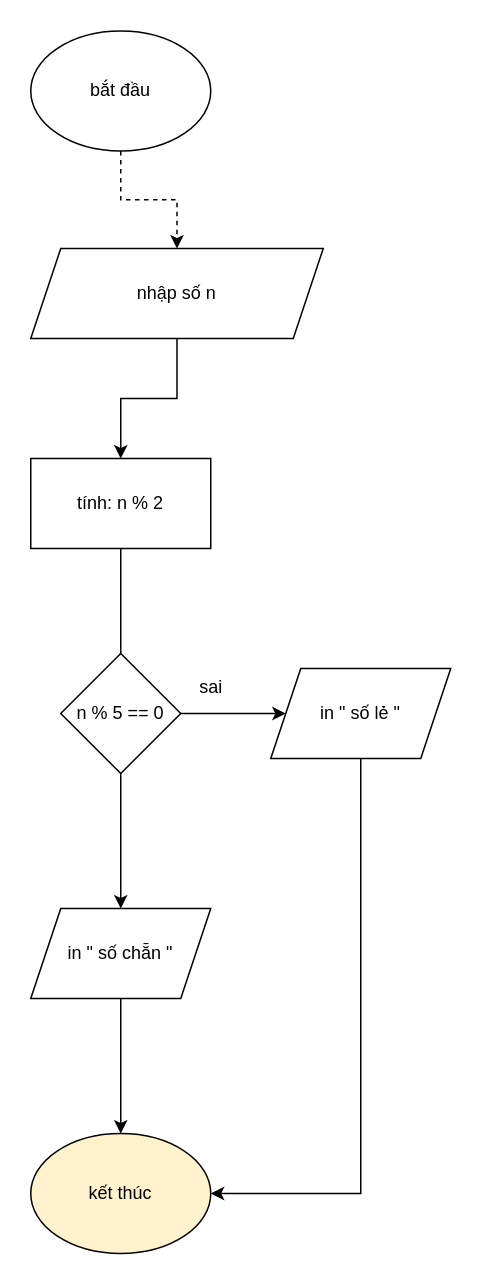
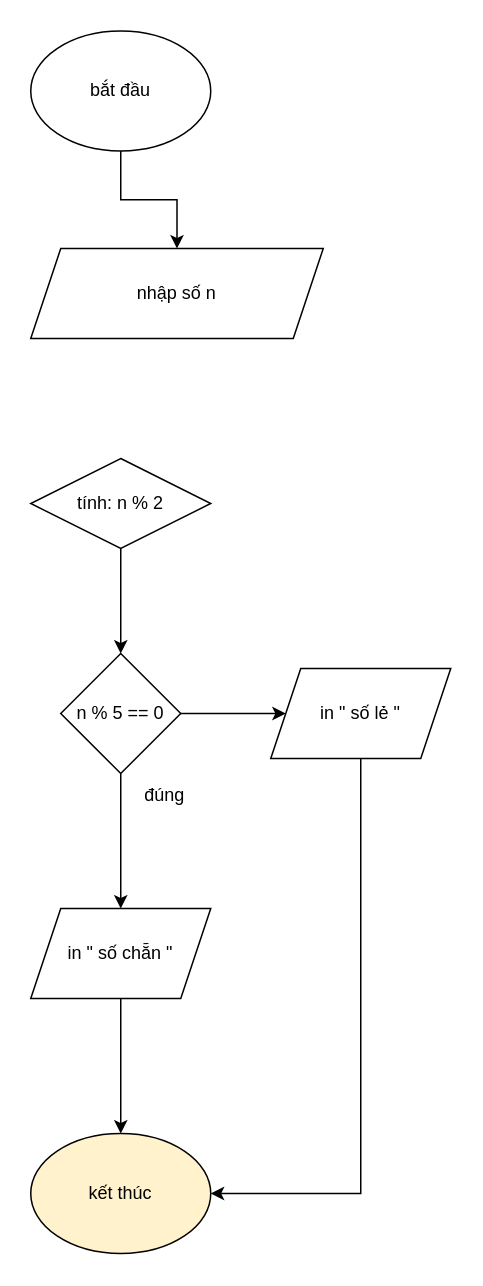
  <mxCell id="0" />
  <mxCell id="1" parent="0" />
- <mxCell id="2" value="" style="edgeStyle=orthogonalEdgeStyle;rounded=0;orthogonalLoop=1;jettySize=auto;html=1;dashed=1;" edge="1" parent="1" source="3" target="5"><mxGeometry relative="1" as="geometry" /></mxCell>
+ <mxCell id="2" value="" style="edgeStyle=orthogonalEdgeStyle;rounded=0;orthogonalLoop=1;jettySize=auto;html=1;" edge="1" parent="1" source="3" target="5"><mxGeometry relative="1" as="geometry" /></mxCell>
  <mxCell id="3" value="bắt đầu" style="ellipse;whiteSpace=wrap;html=1;" vertex="1" parent="1"><mxGeometry x="20" y="20" width="120" height="80" as="geometry" /></mxCell>
- <mxCell id="4" value="" style="edgeStyle=orthogonalEdgeStyle;rounded=0;orthogonalLoop=1;jettySize=auto;html=1;" edge="1" parent="1" source="5" target="7"><mxGeometry relative="1" as="geometry" /></mxCell>
  <mxCell id="5" value="nhập số n" style="shape=parallelogram;perimeter=parallelogramPerimeter;whiteSpace=wrap;html=1;fixedSize=1;" vertex="1" parent="1"><mxGeometry x="20" y="165" width="195" height="60" as="geometry" /></mxCell>
- <mxCell id="6" value="" style="edgeStyle=orthogonalEdgeStyle;rounded=0;orthogonalLoop=1;jettySize=auto;html=1;endArrow=none;" edge="1" parent="1" source="7" target="10"><mxGeometry relative="1" as="geometry" /></mxCell>
- <mxCell id="7" value="tính: n % 2" style="whiteSpace=wrap;html=1;" vertex="1" parent="1"><mxGeometry x="20" y="305" width="120" height="60" as="geometry" /></mxCell>
+ <mxCell id="6" value="" style="edgeStyle=orthogonalEdgeStyle;rounded=0;orthogonalLoop=1;jettySize=auto;html=1;" edge="1" parent="1" source="7" target="10"><mxGeometry relative="1" as="geometry" /></mxCell>
+ <mxCell id="7" value="tính: n % 2" style="rhombus;whiteSpace=wrap;html=1;" vertex="1" parent="1"><mxGeometry x="20" y="305" width="120" height="60" as="geometry" /></mxCell>
  <mxCell id="8" value="" style="edgeStyle=orthogonalEdgeStyle;rounded=0;orthogonalLoop=1;jettySize=auto;html=1;" edge="1" parent="1" source="10" target="12"><mxGeometry relative="1" as="geometry" /></mxCell>
  <mxCell id="9" value="" style="edgeStyle=orthogonalEdgeStyle;rounded=0;orthogonalLoop=1;jettySize=auto;html=1;" edge="1" parent="1" source="10" target="14"><mxGeometry relative="1" as="geometry" /></mxCell>
  <mxCell id="10" value="n % 5 == 0" style="rhombus;whiteSpace=wrap;html=1;" vertex="1" parent="1"><mxGeometry x="40" y="435" width="80" height="80" as="geometry" /></mxCell>
  <mxCell id="11" style="edgeStyle=orthogonalEdgeStyle;rounded=0;orthogonalLoop=1;jettySize=auto;html=1;entryX=1;entryY=0.5;entryDx=0;entryDy=0;" edge="1" parent="1" source="12" target="17"><mxGeometry relative="1" as="geometry"><mxPoint x="240" y="797" as="targetPoint" /><Array as="points"><mxPoint x="240" y="795" /></Array></mxGeometry></mxCell>
  <mxCell id="12" value="in &quot; số lẻ &quot;" style="shape=parallelogram;perimeter=parallelogramPerimeter;whiteSpace=wrap;html=1;fixedSize=1;" vertex="1" parent="1"><mxGeometry x="180" y="445" width="120" height="60" as="geometry" /></mxCell>
  <mxCell id="13" value="" style="edgeStyle=orthogonalEdgeStyle;rounded=0;orthogonalLoop=1;jettySize=auto;html=1;" edge="1" parent="1" source="14"><mxGeometry relative="1" as="geometry"><mxPoint x="80" y="755" as="targetPoint" /></mxGeometry></mxCell>
  <mxCell id="14" value="in &quot; số chẵn &quot;" style="shape=parallelogram;perimeter=parallelogramPerimeter;whiteSpace=wrap;html=1;fixedSize=1;" vertex="1" parent="1"><mxGeometry x="20" y="605" width="120" height="60" as="geometry" /></mxCell>
- <mxCell id="15" value="sai" style="text;html=1;align=center;verticalAlign=middle;resizable=0;points=[];autosize=1;strokeColor=none;fillColor=none;" vertex="1" parent="1"><mxGeometry x="120" y="443" width="40" height="30" as="geometry" /></mxCell>
+ <mxCell id="16" value="đúng" style="text;html=1;align=center;verticalAlign=middle;resizable=0;points=[];autosize=1;strokeColor=none;fillColor=none;" vertex="1" parent="1"><mxGeometry x="84" y="515" width="50" height="30" as="geometry" /></mxCell>
  <mxCell id="17" value="kết thúc" style="ellipse;whiteSpace=wrap;html=1;fillColor=#fff2cc;" vertex="1" parent="1"><mxGeometry x="20" y="755" width="120" height="80" as="geometry" /></mxCell>
